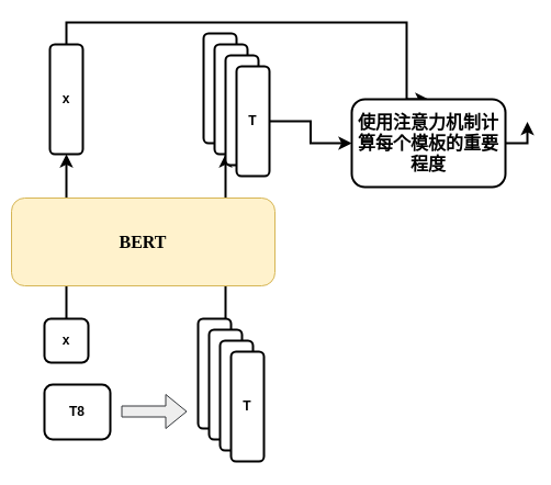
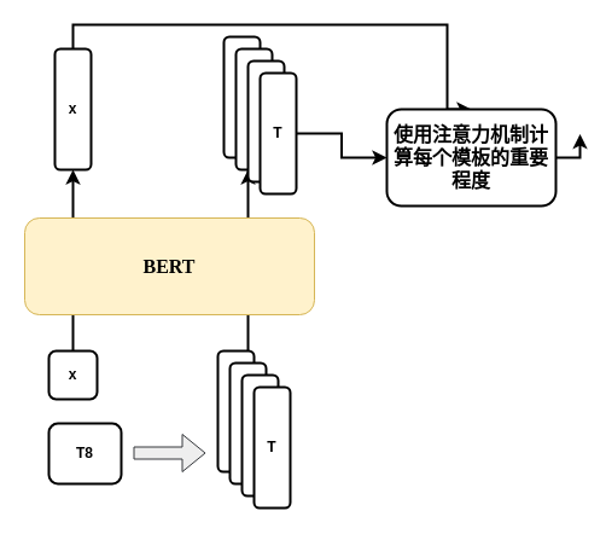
  <mxCell id="0" />
  <mxCell id="1" parent="0" />
  <mxCell id="2" style="edgeStyle=orthogonalEdgeStyle;rounded=0;orthogonalLoop=1;jettySize=auto;html=1;strokeWidth=2;" edge="1" parent="1" source="10"><mxGeometry relative="1" as="geometry"><mxPoint x="60" y="140" as="targetPoint" /></mxGeometry></mxCell>
  <mxCell id="3" style="edgeStyle=orthogonalEdgeStyle;rounded=0;orthogonalLoop=1;jettySize=auto;html=1;strokeWidth=2;" edge="1" parent="1" source="7"><mxGeometry relative="1" as="geometry"><mxPoint x="205" y="140" as="targetPoint" /></mxGeometry></mxCell>
- <mxCell id="4" value="&lt;b&gt;&lt;font face=&quot;Times New Roman&quot; style=&quot;font-size: 16px&quot;&gt;BERT&lt;/font&gt;&lt;/b&gt;" style="rounded=1;whiteSpace=wrap;html=1;fillColor=#fff2cc;strokeColor=#d6b656;" vertex="1" parent="1"><mxGeometry x="10" y="180" width="240" height="80" as="geometry" /></mxCell>
+ <mxCell id="4" value="&lt;b&gt;&lt;font face=&quot;Times New Roman&quot; style=&quot;font-size: 16px&quot;&gt;BERT&lt;/font&gt;&lt;/b&gt;" style="rounded=1;whiteSpace=wrap;html=1;fillColor=#fff2cc;strokeColor=#d6b656;" vertex="1" parent="1"><mxGeometry x="20" y="180" width="240" height="80" as="geometry" /></mxCell>
  <mxCell id="5" value="T8" style="rounded=1;whiteSpace=wrap;html=1;strokeWidth=2;fontStyle=1" vertex="1" parent="1"><mxGeometry x="40" y="350" width="60" height="50" as="geometry" /></mxCell>
  <mxCell id="6" value="" style="rounded=1;whiteSpace=wrap;html=1;strokeWidth=2;fontStyle=1" vertex="1" parent="1"><mxGeometry x="180" y="290" width="30" height="100" as="geometry" /></mxCell>
  <mxCell id="7" value="" style="rounded=1;whiteSpace=wrap;html=1;strokeWidth=2;fontStyle=1" vertex="1" parent="1"><mxGeometry x="190" y="300" width="30" height="100" as="geometry" /></mxCell>
  <mxCell id="8" value="" style="rounded=1;whiteSpace=wrap;html=1;strokeWidth=2;fontStyle=1" vertex="1" parent="1"><mxGeometry x="200" y="310" width="30" height="100" as="geometry" /></mxCell>
  <mxCell id="9" value="T" style="rounded=1;whiteSpace=wrap;html=1;strokeWidth=2;fontStyle=1" vertex="1" parent="1"><mxGeometry x="210" y="320" width="30" height="100" as="geometry" /></mxCell>
  <mxCell id="10" value="x" style="rounded=1;whiteSpace=wrap;html=1;strokeWidth=2;fontStyle=1" vertex="1" parent="1"><mxGeometry x="40" y="290" width="40" height="40" as="geometry" /></mxCell>
  <mxCell id="11" value="" style="rounded=1;whiteSpace=wrap;html=1;fontStyle=1;strokeWidth=2;" vertex="1" parent="1"><mxGeometry x="185" y="30" width="30" height="100" as="geometry" /></mxCell>
  <mxCell id="12" value="" style="rounded=1;whiteSpace=wrap;html=1;fontStyle=1;strokeWidth=2;" vertex="1" parent="1"><mxGeometry x="195" y="40" width="30" height="100" as="geometry" /></mxCell>
  <mxCell id="13" value="" style="rounded=1;whiteSpace=wrap;html=1;fontStyle=1;strokeWidth=2;" vertex="1" parent="1"><mxGeometry x="205" y="50" width="30" height="100" as="geometry" /></mxCell>
  <mxCell id="14" style="edgeStyle=orthogonalEdgeStyle;rounded=0;orthogonalLoop=1;jettySize=auto;html=1;entryX=0;entryY=0.5;entryDx=0;entryDy=0;strokeWidth=2;" edge="1" parent="1" source="15" target="20"><mxGeometry relative="1" as="geometry" /></mxCell>
  <mxCell id="15" value="T" style="rounded=1;whiteSpace=wrap;html=1;fontStyle=1;strokeWidth=2;" vertex="1" parent="1"><mxGeometry x="215" y="60" width="30" height="100" as="geometry" /></mxCell>
  <mxCell id="16" style="edgeStyle=orthogonalEdgeStyle;rounded=0;orthogonalLoop=1;jettySize=auto;html=1;strokeWidth=2;entryX=0.5;entryY=0;entryDx=0;entryDy=0;" edge="1" parent="1" source="17" target="20"><mxGeometry relative="1" as="geometry"><mxPoint x="60" y="-20" as="targetPoint" /><Array as="points"><mxPoint x="60" y="20" /><mxPoint x="370" y="20" /></Array></mxGeometry></mxCell>
  <mxCell id="17" value="x" style="rounded=1;whiteSpace=wrap;html=1;fontStyle=1;strokeWidth=2;" vertex="1" parent="1"><mxGeometry x="45" y="40" width="30" height="100" as="geometry" /></mxCell>
  <mxCell id="18" value="" style="shape=flexArrow;endArrow=classic;html=1;fillColor=#eeeeee;strokeColor=#36393d;" edge="1" parent="1"><mxGeometry width="50" height="50" relative="1" as="geometry"><mxPoint x="110" y="374.5" as="sourcePoint" /><mxPoint x="170" y="374.5" as="targetPoint" /></mxGeometry></mxCell>
  <mxCell id="19" style="edgeStyle=orthogonalEdgeStyle;rounded=0;orthogonalLoop=1;jettySize=auto;html=1;fontSize=16;strokeWidth=2;" edge="1" parent="1" source="20"><mxGeometry relative="1" as="geometry"><mxPoint x="480" y="110" as="targetPoint" /></mxGeometry></mxCell>
  <mxCell id="20" value="使用注意力机制计算每个模板的重要程度" style="rounded=1;whiteSpace=wrap;html=1;strokeWidth=2;strokeColor=default;fontStyle=1;fontSize=16;" vertex="1" parent="1"><mxGeometry x="320" y="90" width="140" height="80" as="geometry" /></mxCell>
